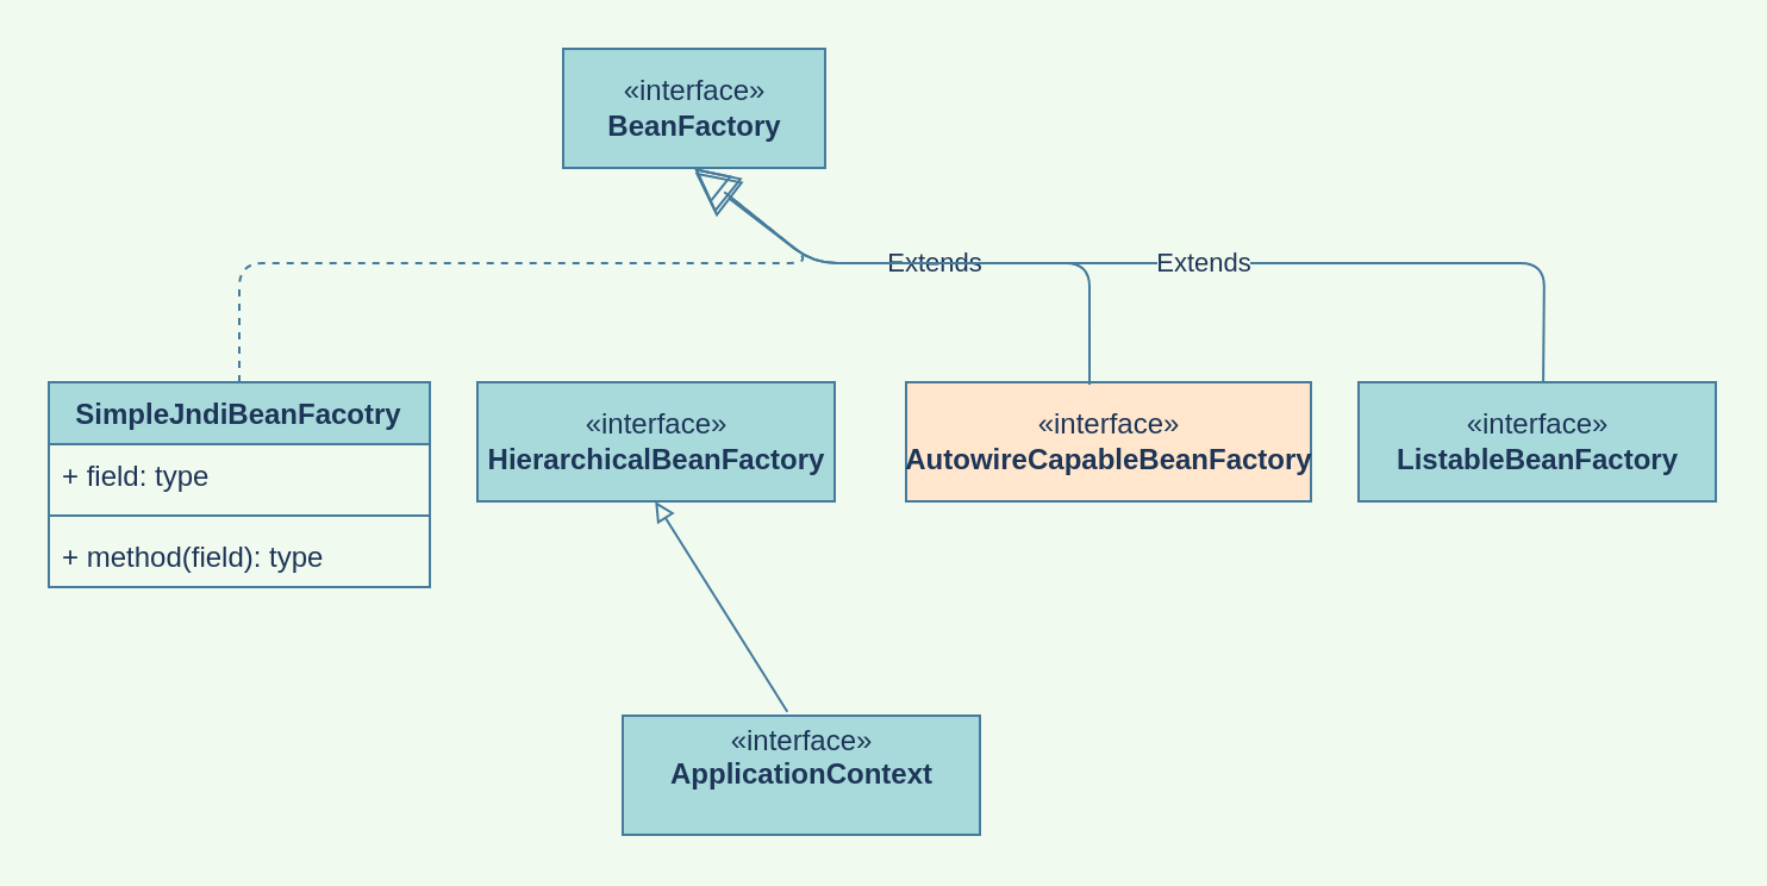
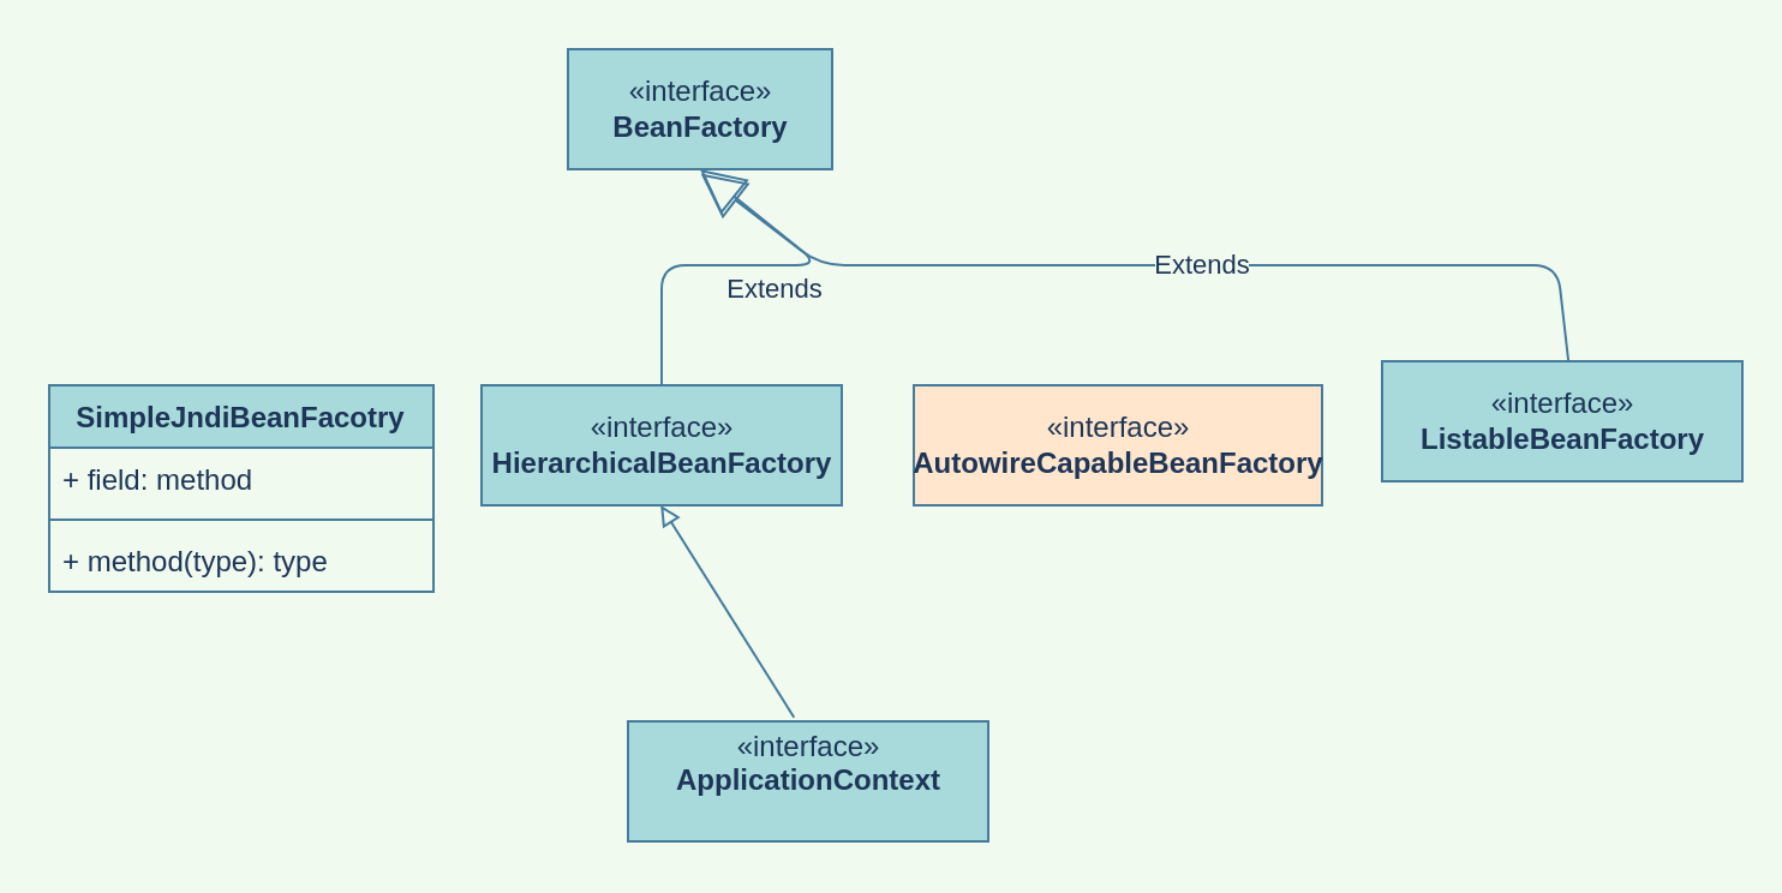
  <mxCell id="0" />
  <mxCell id="1" parent="0" />
  <mxCell id="2" value="" style="endArrow=block;endFill=0;html=1;exitX=0.461;exitY=-0.033;exitDx=0;exitDy=0;exitPerimeter=0;strokeColor=#457B9D;fontColor=#1D3557;labelBackgroundColor=#F1FAEE;" parent="1" edge="1" source="7"><mxGeometry width="160" relative="1" as="geometry"><mxPoint x="274.58" y="260" as="sourcePoint" /><mxPoint x="274.58" y="210" as="targetPoint" /></mxGeometry></mxCell>
  <mxCell id="3" value="«interface»&lt;br&gt;&lt;b&gt;BeanFactory&lt;br&gt;&lt;/b&gt;" style="html=1;fillColor=#A8DADC;strokeColor=#457B9D;fontColor=#1D3557;" parent="1" vertex="1"><mxGeometry x="236" y="20" width="110" height="50" as="geometry" /></mxCell>
  <mxCell id="4" value="«interface»&lt;br&gt;&lt;b&gt;HierarchicalBeanFactory&lt;br&gt;&lt;/b&gt;" style="html=1;fillColor=#A8DADC;strokeColor=#457B9D;fontColor=#1D3557;" parent="1" vertex="1"><mxGeometry x="200" y="160" width="150" height="50" as="geometry" /></mxCell>
  <mxCell id="5" value="«interface»&lt;br&gt;&lt;b&gt;AutowireCapableBeanFactory&lt;br&gt;&lt;/b&gt;" style="html=1;fillColor=#ffe6cc;strokeColor=#457B9D;fontColor=#1D3557;" parent="1" vertex="1"><mxGeometry x="380" y="160" width="170" height="50" as="geometry" /></mxCell>
- <mxCell id="6" value="«interface»&lt;br&gt;&lt;b&gt;ListableBeanFactory&lt;br&gt;&lt;/b&gt;" style="html=1;fillColor=#A8DADC;strokeColor=#457B9D;fontColor=#1D3557;" parent="1" vertex="1"><mxGeometry x="570" y="160" width="150" height="50" as="geometry" /></mxCell>
+ <mxCell id="6" value="«interface»&lt;br&gt;&lt;b&gt;ListableBeanFactory&lt;br&gt;&lt;/b&gt;" style="html=1;fillColor=#A8DADC;strokeColor=#457B9D;fontColor=#1D3557;" parent="1" vertex="1"><mxGeometry x="575" y="150" width="150" height="50" as="geometry" /></mxCell>
  <mxCell id="7" value="«interface»&lt;br&gt;&lt;b&gt;ApplicationContext&lt;br&gt;&lt;br&gt;&lt;/b&gt;" style="html=1;fillColor=#A8DADC;strokeColor=#457B9D;fontColor=#1D3557;" parent="1" vertex="1"><mxGeometry x="261" y="300" width="150" height="50" as="geometry" /></mxCell>
  <mxCell id="8" value="SimpleJndiBeanFacotry" style="swimlane;fontStyle=1;align=center;verticalAlign=top;childLayout=stackLayout;horizontal=1;startSize=26;horizontalStack=0;resizeParent=1;resizeParentMax=0;resizeLast=0;collapsible=1;marginBottom=0;fillColor=#A8DADC;strokeColor=#457B9D;fontColor=#1D3557;" parent="1" vertex="1"><mxGeometry x="20" y="160" width="160" height="86" as="geometry" /></mxCell>
- <mxCell id="9" value="+ field: type" style="text;strokeColor=none;fillColor=none;align=left;verticalAlign=top;spacingLeft=4;spacingRight=4;overflow=hidden;rotatable=0;points=[[0,0.5],[1,0.5]];portConstraint=eastwest;fontColor=#1D3557;" parent="8" vertex="1"><mxGeometry y="26" width="160" height="26" as="geometry" /></mxCell>
+ <mxCell id="9" value="+ field: method" style="text;strokeColor=none;fillColor=none;align=left;verticalAlign=top;spacingLeft=4;spacingRight=4;overflow=hidden;rotatable=0;points=[[0,0.5],[1,0.5]];portConstraint=eastwest;fontColor=#1D3557;" parent="8" vertex="1"><mxGeometry y="26" width="160" height="26" as="geometry" /></mxCell>
  <mxCell id="10" value="" style="line;strokeWidth=1;fillColor=none;align=left;verticalAlign=middle;spacingTop=-1;spacingLeft=3;spacingRight=3;rotatable=0;labelPosition=right;points=[];portConstraint=eastwest;strokeColor=#457B9D;fontColor=#1D3557;labelBackgroundColor=#F1FAEE;" parent="8" vertex="1"><mxGeometry y="52" width="160" height="8" as="geometry" /></mxCell>
- <mxCell id="11" value="+ method(field): type" style="text;strokeColor=none;fillColor=none;align=left;verticalAlign=top;spacingLeft=4;spacingRight=4;overflow=hidden;rotatable=0;points=[[0,0.5],[1,0.5]];portConstraint=eastwest;fontColor=#1D3557;" parent="8" vertex="1"><mxGeometry y="60" width="160" height="26" as="geometry" /></mxCell>
- <mxCell id="12" value="" style="endArrow=block;dashed=1;endFill=0;endSize=12;html=1;exitX=0.5;exitY=0;exitDx=0;exitDy=0;entryX=0.5;entryY=1;entryDx=0;entryDy=0;strokeColor=#457B9D;fontColor=#1D3557;labelBackgroundColor=#F1FAEE;" edge="1" parent="1" source="8" target="3"><mxGeometry width="160" relative="1" as="geometry"><mxPoint x="176" y="70" as="sourcePoint" /><mxPoint x="336" y="70" as="targetPoint" /><Array as="points"><mxPoint x="100" y="110" /><mxPoint x="341" y="110" /></Array></mxGeometry></mxCell>
- <mxCell id="14" value="Extends" style="endArrow=block;endSize=16;endFill=0;html=1;exitX=0.453;exitY=0.02;exitDx=0;exitDy=0;exitPerimeter=0;entryX=0.5;entryY=1;entryDx=0;entryDy=0;strokeColor=#457B9D;fontColor=#1D3557;labelBackgroundColor=#F1FAEE;" edge="1" parent="1" source="5" target="3"><mxGeometry width="160" relative="1" as="geometry"><mxPoint x="341" y="70" as="sourcePoint" /><mxPoint x="486" y="110" as="targetPoint" /><Array as="points"><mxPoint x="457" y="110" /><mxPoint x="341" y="110" /></Array></mxGeometry></mxCell>
+ <mxCell id="11" value="+ method(type): type" style="text;strokeColor=none;fillColor=none;align=left;verticalAlign=top;spacingLeft=4;spacingRight=4;overflow=hidden;rotatable=0;points=[[0,0.5],[1,0.5]];portConstraint=eastwest;fontColor=#1D3557;" parent="8" vertex="1"><mxGeometry y="60" width="160" height="26" as="geometry" /></mxCell>
+ <mxCell id="13" value="Extends" style="endArrow=block;endSize=16;endFill=0;html=1;exitX=0.5;exitY=0;exitDx=0;exitDy=0;entryX=0.5;entryY=1;entryDx=0;entryDy=0;strokeColor=#457B9D;fontColor=#1D3557;labelBackgroundColor=#F1FAEE;" edge="1" parent="1" source="4" target="3"><mxGeometry x="0.073" y="-10" width="160" relative="1" as="geometry"><mxPoint x="176" y="470" as="sourcePoint" /><mxPoint x="336" y="70" as="targetPoint" /><Array as="points"><mxPoint x="275" y="110" /><mxPoint x="341" y="110" /></Array><mxPoint as="offset" /></mxGeometry></mxCell>
  <mxCell id="15" value="Extends" style="endArrow=block;endSize=16;endFill=0;html=1;entryX=0.503;entryY=1.037;entryDx=0;entryDy=0;entryPerimeter=0;exitX=0.517;exitY=-0.005;exitDx=0;exitDy=0;exitPerimeter=0;strokeColor=#457B9D;fontColor=#1D3557;labelBackgroundColor=#F1FAEE;" edge="1" parent="1" source="6" target="3"><mxGeometry x="-0.08" width="160" relative="1" as="geometry"><mxPoint x="486" y="90" as="sourcePoint" /><mxPoint x="550" y="100" as="targetPoint" /><Array as="points"><mxPoint x="648" y="110" /><mxPoint x="341" y="110" /></Array><mxPoint as="offset" /></mxGeometry></mxCell>
